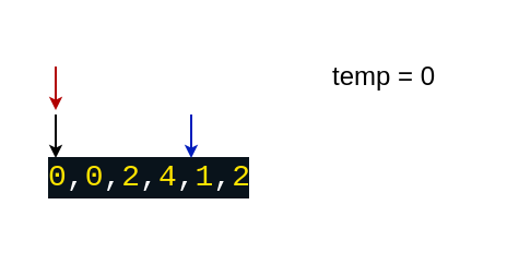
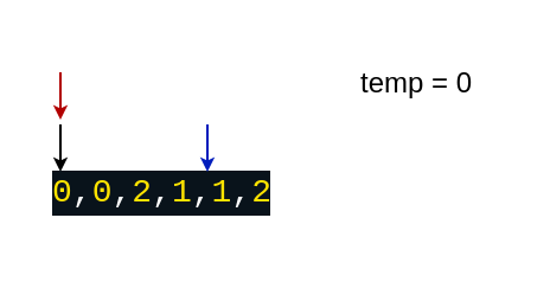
  <mxCell id="0" />
  <mxCell id="1" parent="0" />
  <mxCell id="2" value="" style="endArrow=classic;html=1;endSize=3;startSize=3;jumpSize=3;" edge="1" parent="1"><mxGeometry width="50" height="50" relative="1" as="geometry"><mxPoint x="25" y="52" as="sourcePoint" /><mxPoint x="25" y="72" as="targetPoint" /><Array as="points"><mxPoint x="25" y="72" /></Array></mxGeometry></mxCell>
- <mxCell id="3" value="&lt;div style=&quot;background-color: rgb(9, 19, 27); font-family: Consolas, &amp;quot;Courier New&amp;quot;, monospace; font-weight: normal; font-size: 14px; line-height: 19px;&quot;&gt;&lt;div style=&quot;&quot;&gt;&lt;font color=&quot;#ffe400&quot;&gt;0&lt;/font&gt;&lt;span style=&quot;color: rgb(255, 255, 255);&quot;&gt;,&lt;/span&gt;&lt;span style=&quot;color: rgb(255, 228, 0);&quot;&gt;0&lt;/span&gt;&lt;span style=&quot;color: rgb(255, 255, 255);&quot;&gt;,&lt;/span&gt;&lt;span style=&quot;color: rgb(255, 228, 0);&quot;&gt;2&lt;/span&gt;&lt;span style=&quot;color: rgb(255, 255, 255);&quot;&gt;,&lt;/span&gt;&lt;span style=&quot;color: rgb(255, 228, 0);&quot;&gt;4&lt;/span&gt;&lt;span style=&quot;color: rgb(255, 255, 255);&quot;&gt;,&lt;/span&gt;&lt;span style=&quot;color: rgb(255, 228, 0);&quot;&gt;1&lt;/span&gt;&lt;span style=&quot;color: rgb(255, 255, 255);&quot;&gt;,&lt;/span&gt;&lt;font color=&quot;#ffe400&quot;&gt;2&lt;/font&gt;&lt;/div&gt;&lt;/div&gt;" style="text;whiteSpace=wrap;html=1;" vertex="1" parent="1"><mxGeometry x="20" y="65" width="120" height="40" as="geometry" /></mxCell>
+ <mxCell id="3" value="&lt;div style=&quot;background-color: rgb(9, 19, 27); font-family: Consolas, &amp;quot;Courier New&amp;quot;, monospace; font-weight: normal; font-size: 14px; line-height: 19px;&quot;&gt;&lt;div style=&quot;&quot;&gt;&lt;font color=&quot;#ffe400&quot;&gt;0&lt;/font&gt;&lt;span style=&quot;color: rgb(255, 255, 255);&quot;&gt;,&lt;/span&gt;&lt;span style=&quot;color: rgb(255, 228, 0);&quot;&gt;0&lt;/span&gt;&lt;span style=&quot;color: rgb(255, 255, 255);&quot;&gt;,&lt;/span&gt;&lt;span style=&quot;color: rgb(255, 228, 0);&quot;&gt;2&lt;/span&gt;&lt;span style=&quot;color: rgb(255, 255, 255);&quot;&gt;,&lt;/span&gt;&lt;span style=&quot;color: rgb(255, 228, 0);&quot;&gt;1&lt;/span&gt;&lt;span style=&quot;color: rgb(255, 255, 255);&quot;&gt;,&lt;/span&gt;&lt;span style=&quot;color: rgb(255, 228, 0);&quot;&gt;1&lt;/span&gt;&lt;span style=&quot;color: rgb(255, 255, 255);&quot;&gt;,&lt;/span&gt;&lt;font color=&quot;#ffe400&quot;&gt;2&lt;/font&gt;&lt;/div&gt;&lt;/div&gt;" style="text;whiteSpace=wrap;html=1;" vertex="1" parent="1"><mxGeometry x="20" y="65" width="120" height="40" as="geometry" /></mxCell>
  <mxCell id="4" value="" style="endArrow=classic;html=1;endSize=3;startSize=3;jumpSize=3;fillColor=#e51400;strokeColor=#B20000;" edge="1" parent="1"><mxGeometry width="50" height="50" relative="1" as="geometry"><mxPoint x="25" y="30" as="sourcePoint" /><mxPoint x="25" y="50" as="targetPoint" /><Array as="points"><mxPoint x="25" y="50" /></Array></mxGeometry></mxCell>
  <mxCell id="5" value="" style="endArrow=classic;html=1;endSize=3;startSize=3;jumpSize=3;fillColor=#0050ef;strokeColor=#001DBC;" edge="1" parent="1"><mxGeometry width="50" height="50" relative="1" as="geometry"><mxPoint x="87" y="52" as="sourcePoint" /><mxPoint x="87" y="72" as="targetPoint" /><Array as="points"><mxPoint x="87" y="72" /></Array></mxGeometry></mxCell>
  <mxCell id="6" value="temp = 0" style="text;html=1;align=center;verticalAlign=middle;resizable=0;points=[];autosize=1;strokeColor=none;fillColor=none;" vertex="1" parent="1"><mxGeometry x="140" y="20" width="70" height="30" as="geometry" /></mxCell>
